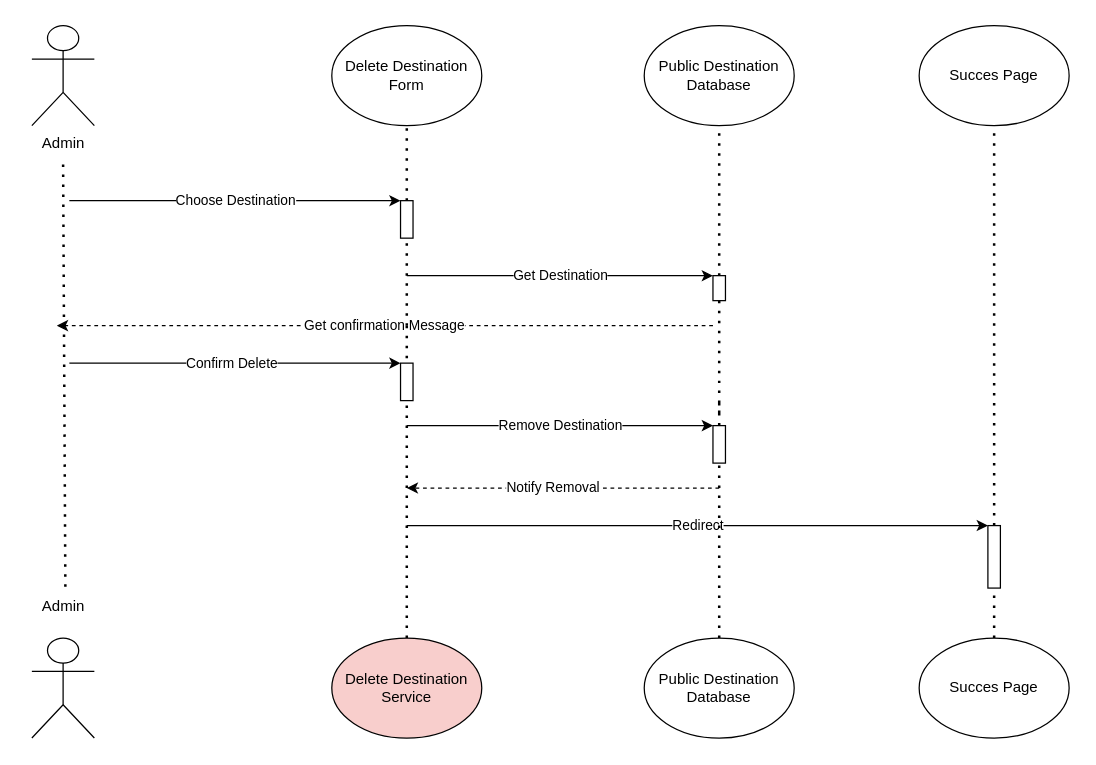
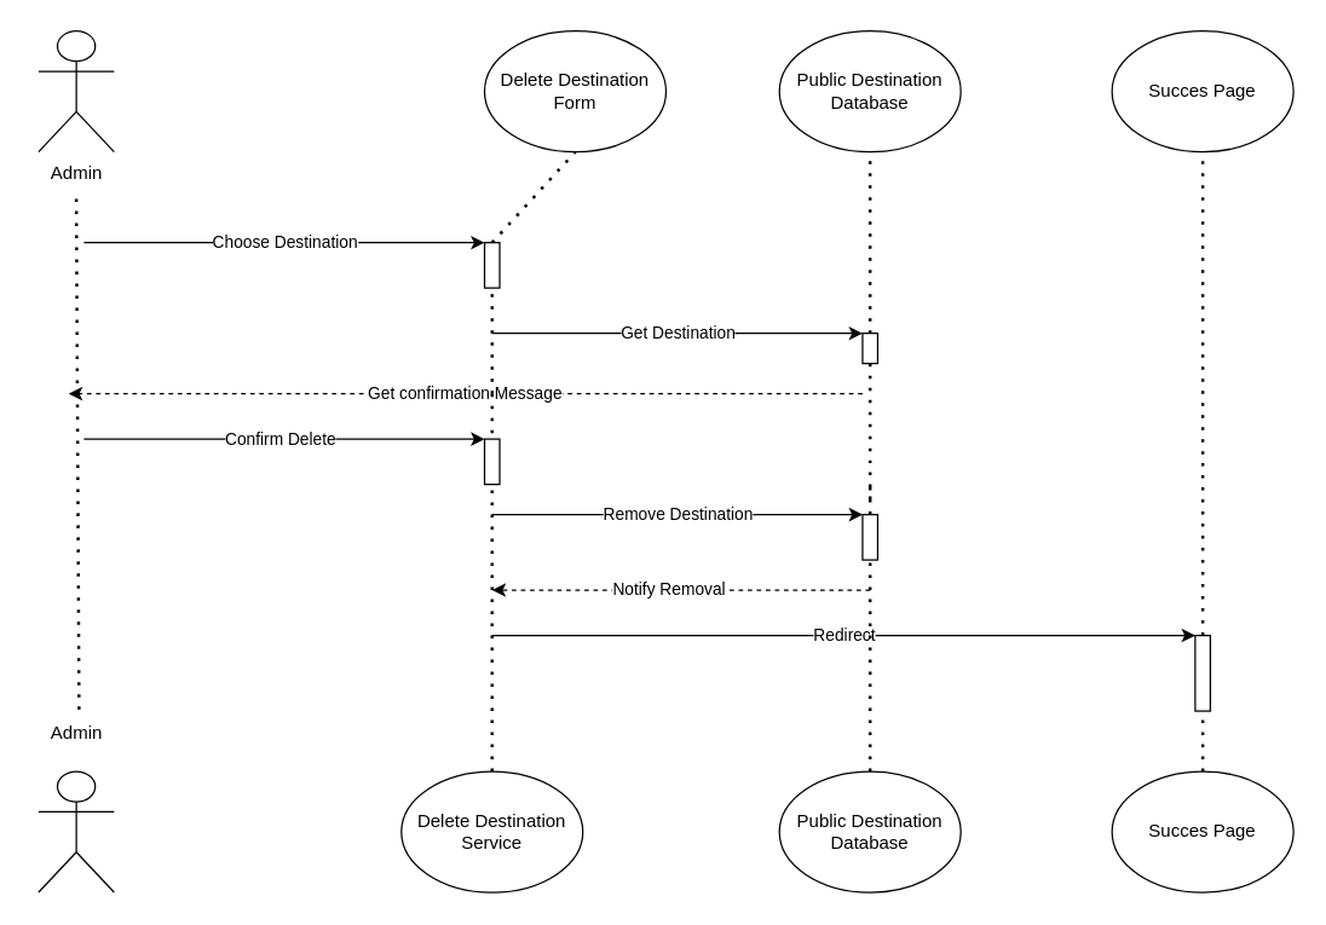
  <mxCell id="0" />
  <mxCell id="1" parent="0" />
  <mxCell id="2" value="Admin&lt;br&gt;" style="shape=umlActor;verticalLabelPosition=bottom;verticalAlign=top;html=1;outlineConnect=0;" parent="1" vertex="1"><mxGeometry x="25" y="20" width="50" height="80" as="geometry" /></mxCell>
  <mxCell id="3" value="Public Destination&lt;br&gt;Database&lt;br&gt;" style="ellipse;whiteSpace=wrap;html=1;" parent="1" vertex="1"><mxGeometry x="515" y="20" width="120" height="80" as="geometry" /></mxCell>
  <mxCell id="4" value="" style="endArrow=none;dashed=1;html=1;dashPattern=1 3;strokeWidth=2;rounded=0;exitX=0.53;exitY=-0.033;exitDx=0;exitDy=0;exitPerimeter=0;" parent="1" source="6" edge="1"><mxGeometry width="50" height="50" relative="1" as="geometry"><mxPoint x="50" y="420" as="sourcePoint" /><mxPoint x="50" y="130" as="targetPoint" /></mxGeometry></mxCell>
  <mxCell id="5" value="" style="endArrow=none;dashed=1;html=1;dashPattern=1 3;strokeWidth=2;rounded=0;entryX=0.5;entryY=1;entryDx=0;entryDy=0;exitX=0.5;exitY=0;exitDx=0;exitDy=0;" parent="1" source="22" target="3" edge="1"><mxGeometry width="50" height="50" relative="1" as="geometry"><mxPoint x="645" y="410" as="sourcePoint" /><mxPoint x="695" y="200" as="targetPoint" /></mxGeometry></mxCell>
  <mxCell id="6" value="Admin" style="text;html=1;align=center;verticalAlign=middle;resizable=0;points=[];autosize=1;strokeColor=none;fillColor=none;" parent="1" vertex="1"><mxGeometry x="20" y="470" width="60" height="30" as="geometry" /></mxCell>
  <mxCell id="7" value="" style="shape=umlActor;verticalLabelPosition=bottom;verticalAlign=top;html=1;outlineConnect=0;" parent="1" vertex="1"><mxGeometry x="25" y="510" width="50" height="80" as="geometry" /></mxCell>
  <mxCell id="8" value="Public Destination&lt;br&gt;Database&lt;br&gt;" style="ellipse;whiteSpace=wrap;html=1;" parent="1" vertex="1"><mxGeometry x="515" y="510" width="120" height="80" as="geometry" /></mxCell>
  <mxCell id="9" value="Choose Destination" style="endArrow=classic;html=1;rounded=0;entryX=0;entryY=0;entryDx=0;entryDy=0;" parent="1" target="29" edge="1"><mxGeometry width="50" height="50" relative="1" as="geometry"><mxPoint x="55" y="160" as="sourcePoint" /><mxPoint x="195" y="160" as="targetPoint" /></mxGeometry></mxCell>
- <mxCell id="10" value="Delete Destination Form" style="ellipse;whiteSpace=wrap;html=1;" parent="1" vertex="1"><mxGeometry x="265" y="20" width="120" height="80" as="geometry" /></mxCell>
+ <mxCell id="10" value="Delete Destination Form" style="ellipse;whiteSpace=wrap;html=1;" parent="1" vertex="1"><mxGeometry x="320" y="20" width="120" height="80" as="geometry" /></mxCell>
  <mxCell id="11" value="" style="endArrow=none;dashed=1;html=1;dashPattern=1 3;strokeWidth=2;rounded=0;entryX=0.5;entryY=1;entryDx=0;entryDy=0;exitX=0.5;exitY=0;exitDx=0;exitDy=0;" parent="1" target="10" edge="1" source="29"><mxGeometry width="50" height="50" relative="1" as="geometry"><mxPoint x="495" y="510" as="sourcePoint" /><mxPoint x="385" y="240" as="targetPoint" /></mxGeometry></mxCell>
  <mxCell id="12" value="Get Destination" style="endArrow=classic;html=1;rounded=0;entryX=0;entryY=0;entryDx=0;entryDy=0;" parent="1" target="22" edge="1"><mxGeometry width="50" height="50" relative="1" as="geometry"><mxPoint x="325" y="220" as="sourcePoint" /><mxPoint x="645" y="220" as="targetPoint" /></mxGeometry></mxCell>
- <mxCell id="13" value="Delete Destination Service" style="ellipse;whiteSpace=wrap;html=1;fillColor=#f8cecc;" parent="1" vertex="1"><mxGeometry x="265" y="510" width="120" height="80" as="geometry" /></mxCell>
+ <mxCell id="13" value="Delete Destination Service" style="ellipse;whiteSpace=wrap;html=1;" parent="1" vertex="1"><mxGeometry x="265" y="510" width="120" height="80" as="geometry" /></mxCell>
  <mxCell id="14" value="Get confirmation Message" style="endArrow=classic;html=1;rounded=0;dashed=1;" parent="1" edge="1"><mxGeometry width="50" height="50" relative="1" as="geometry"><mxPoint x="570" y="260" as="sourcePoint" /><mxPoint x="45" y="260" as="targetPoint" /><mxPoint as="offset" /></mxGeometry></mxCell>
  <mxCell id="15" value="Confirm Delete" style="endArrow=classic;html=1;rounded=0;entryX=0;entryY=0;entryDx=0;entryDy=0;" parent="1" target="31" edge="1"><mxGeometry x="-0.02" width="50" height="50" relative="1" as="geometry"><mxPoint x="55" y="290" as="sourcePoint" /><mxPoint x="325" y="290" as="targetPoint" /><mxPoint as="offset" /></mxGeometry></mxCell>
  <mxCell id="16" value="Succes Page" style="ellipse;whiteSpace=wrap;html=1;" parent="1" vertex="1"><mxGeometry x="735" y="20" width="120" height="80" as="geometry" /></mxCell>
  <mxCell id="17" value="" style="endArrow=none;dashed=1;html=1;dashPattern=1 3;strokeWidth=2;rounded=0;entryX=0.5;entryY=1;entryDx=0;entryDy=0;exitX=0.5;exitY=0;exitDx=0;exitDy=0;" parent="1" source="26" target="16" edge="1"><mxGeometry width="50" height="50" relative="1" as="geometry"><mxPoint x="795" y="410" as="sourcePoint" /><mxPoint x="845" y="200" as="targetPoint" /></mxGeometry></mxCell>
  <mxCell id="18" value="Succes Page" style="ellipse;whiteSpace=wrap;html=1;" parent="1" vertex="1"><mxGeometry x="735" y="510" width="120" height="80" as="geometry" /></mxCell>
  <mxCell id="19" value="Notify Removal" style="endArrow=classic;html=1;rounded=0;dashed=1;" parent="1" edge="1"><mxGeometry x="0.067" width="50" height="50" relative="1" as="geometry"><mxPoint x="575" y="390" as="sourcePoint" /><mxPoint x="325" y="390" as="targetPoint" /><mxPoint as="offset" /></mxGeometry></mxCell>
  <mxCell id="20" value="Redirect" style="endArrow=classic;html=1;rounded=0;entryX=0;entryY=0;entryDx=0;entryDy=0;" parent="1" target="26" edge="1"><mxGeometry width="50" height="50" relative="1" as="geometry"><mxPoint x="325" y="420" as="sourcePoint" /><mxPoint x="795" y="420" as="targetPoint" /></mxGeometry></mxCell>
  <mxCell id="21" value="" style="endArrow=none;dashed=1;html=1;dashPattern=1 3;strokeWidth=2;rounded=0;entryX=0.5;entryY=1;entryDx=0;entryDy=0;" parent="1" target="22" edge="1"><mxGeometry width="50" height="50" relative="1" as="geometry"><mxPoint x="575" y="330" as="sourcePoint" /><mxPoint x="645" y="100" as="targetPoint" /></mxGeometry></mxCell>
  <mxCell id="22" value="" style="rounded=0;whiteSpace=wrap;html=1;" parent="1" vertex="1"><mxGeometry x="570" y="220" width="10" height="20" as="geometry" /></mxCell>
  <mxCell id="23" value="" style="endArrow=none;dashed=1;html=1;dashPattern=1 3;strokeWidth=2;rounded=0;entryX=0.5;entryY=1;entryDx=0;entryDy=0;exitX=0.5;exitY=0;exitDx=0;exitDy=0;" parent="1" source="8" target="24" edge="1"><mxGeometry width="50" height="50" relative="1" as="geometry"><mxPoint x="645" y="510" as="sourcePoint" /><mxPoint x="645" y="240" as="targetPoint" /></mxGeometry></mxCell>
  <mxCell id="24" value="" style="rounded=0;whiteSpace=wrap;html=1;" parent="1" vertex="1"><mxGeometry x="570" y="340" width="10" height="30" as="geometry" /></mxCell>
  <mxCell id="25" value="" style="endArrow=none;dashed=1;html=1;dashPattern=1 3;strokeWidth=2;rounded=0;entryX=0.5;entryY=1;entryDx=0;entryDy=0;exitX=0.5;exitY=0;exitDx=0;exitDy=0;" parent="1" source="18" target="26" edge="1"><mxGeometry width="50" height="50" relative="1" as="geometry"><mxPoint x="795" y="510" as="sourcePoint" /><mxPoint x="795" y="100" as="targetPoint" /></mxGeometry></mxCell>
  <mxCell id="26" value="" style="rounded=0;whiteSpace=wrap;html=1;" parent="1" vertex="1"><mxGeometry x="790" y="420" width="10" height="50" as="geometry" /></mxCell>
  <mxCell id="27" value="" style="endArrow=none;dashed=1;html=1;dashPattern=1 3;strokeWidth=2;rounded=0;entryX=0.5;entryY=1;entryDx=0;entryDy=0;exitX=0.5;exitY=0;exitDx=0;exitDy=0;" edge="1" parent="1" source="13"><mxGeometry width="50" height="50" relative="1" as="geometry"><mxPoint x="495" y="510" as="sourcePoint" /><mxPoint x="325" y="260" as="targetPoint" /><Array as="points"><mxPoint x="325" y="480" /></Array></mxGeometry></mxCell>
  <mxCell id="28" value="" style="endArrow=none;dashed=1;html=1;dashPattern=1 3;strokeWidth=2;rounded=0;entryX=0.5;entryY=1;entryDx=0;entryDy=0;" edge="1" parent="1" target="29"><mxGeometry width="50" height="50" relative="1" as="geometry"><mxPoint x="325" y="260" as="sourcePoint" /><mxPoint x="325" y="100" as="targetPoint" /></mxGeometry></mxCell>
  <mxCell id="29" value="" style="rounded=0;whiteSpace=wrap;html=1;" parent="1" vertex="1"><mxGeometry x="320" y="160" width="10" height="30" as="geometry" /></mxCell>
  <mxCell id="30" value="" style="endArrow=none;dashed=1;html=1;dashPattern=1 3;strokeWidth=2;rounded=0;entryX=0.5;entryY=1;entryDx=0;entryDy=0;exitX=0.5;exitY=0;exitDx=0;exitDy=0;" edge="1" parent="1" source="24"><mxGeometry width="50" height="50" relative="1" as="geometry"><mxPoint x="575" y="330" as="sourcePoint" /><mxPoint x="575" y="320" as="targetPoint" /></mxGeometry></mxCell>
  <mxCell id="31" value="" style="rounded=0;whiteSpace=wrap;html=1;" vertex="1" parent="1"><mxGeometry x="320" y="290" width="10" height="30" as="geometry" /></mxCell>
  <mxCell id="32" value="Remove Destination" style="endArrow=classic;html=1;rounded=0;entryX=0;entryY=0;entryDx=0;entryDy=0;" edge="1" parent="1" target="24"><mxGeometry width="50" height="50" relative="1" as="geometry"><mxPoint x="325" y="340" as="sourcePoint" /><mxPoint x="565" y="340" as="targetPoint" /></mxGeometry></mxCell>
